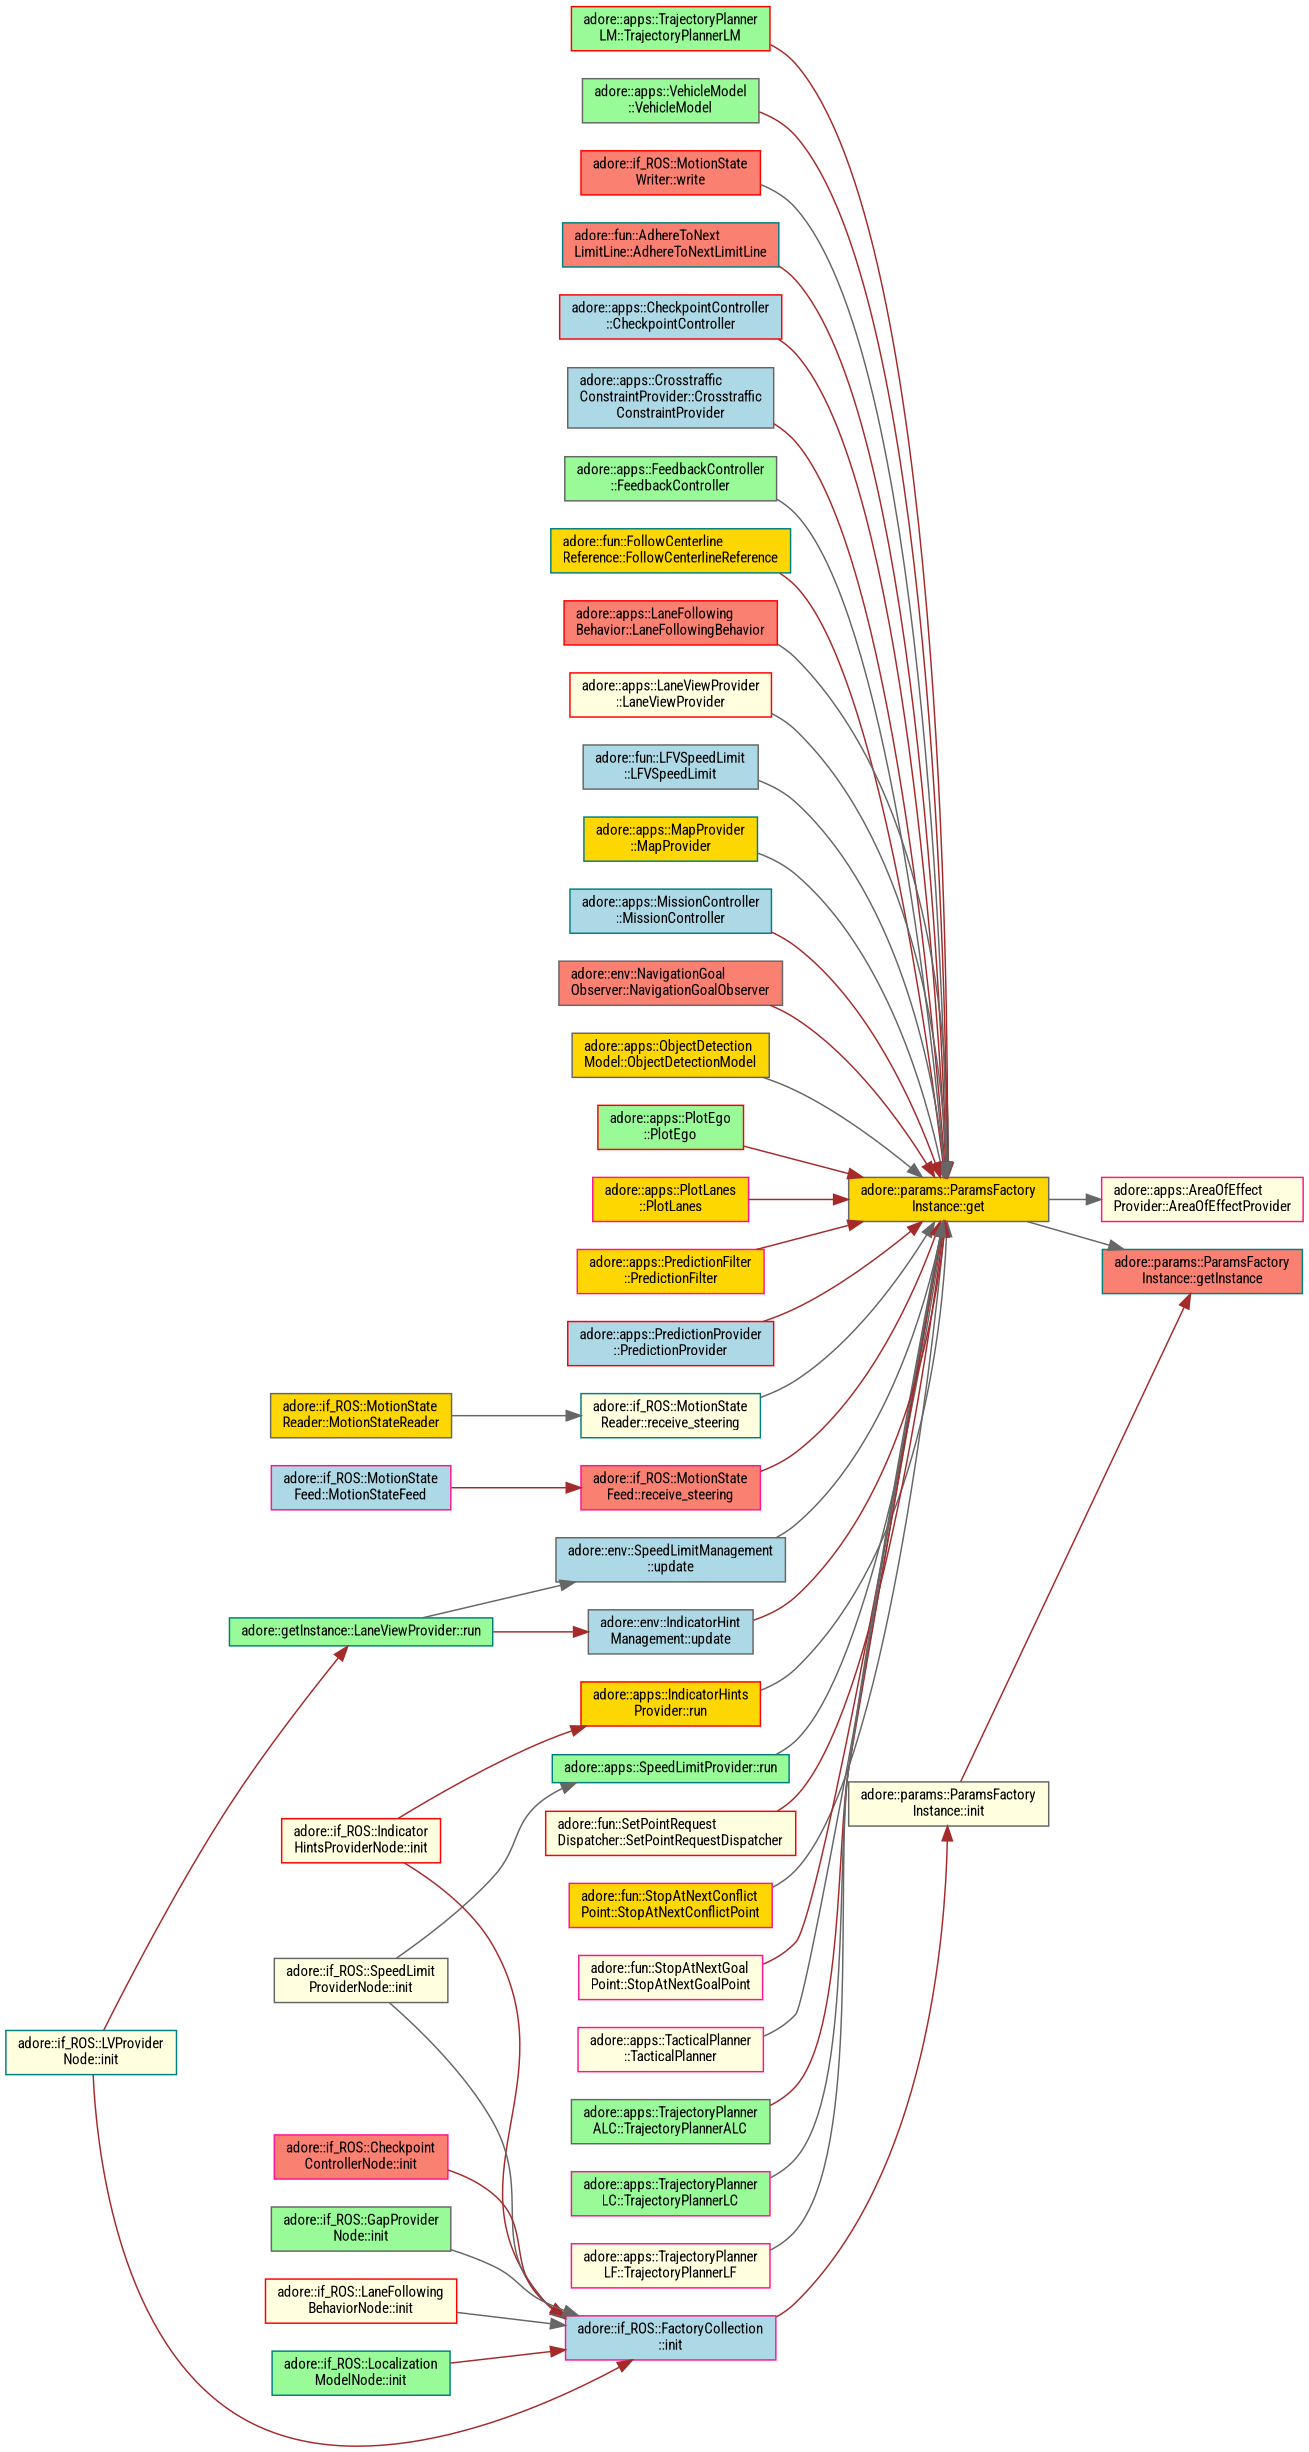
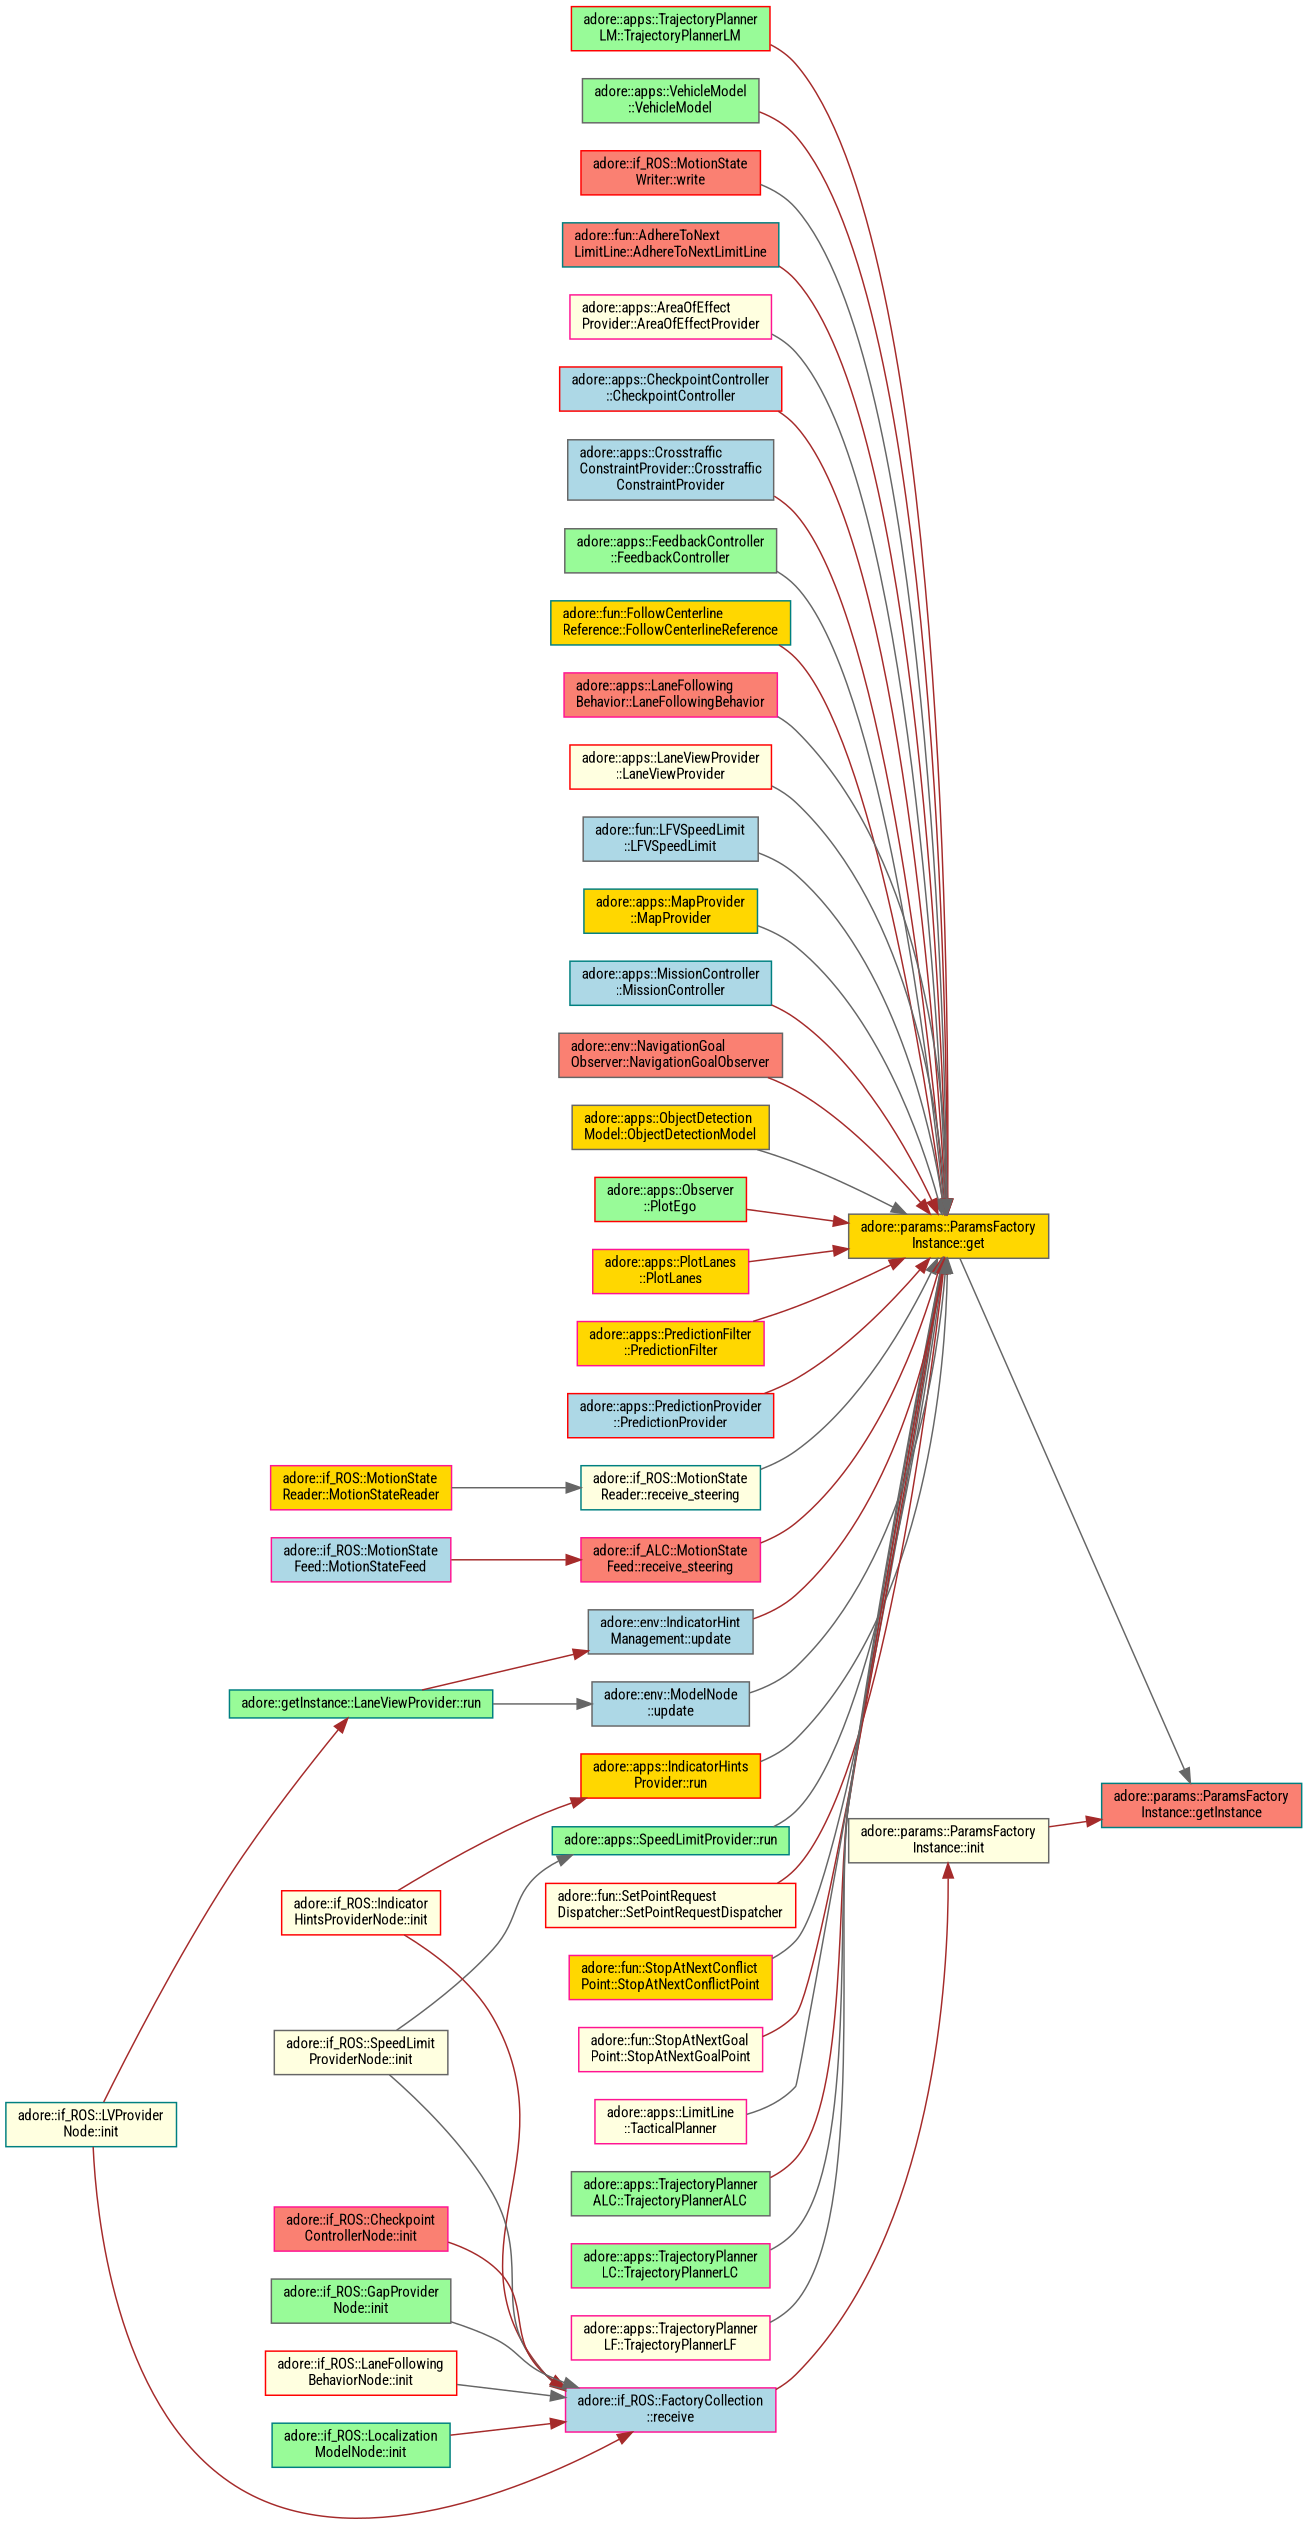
  digraph {
    fontname="Roboto Condensed"
    rankdir=RL
    node [color=gray40 fillcolor=lightyellow fontname="Roboto Condensed" fontsize=10 shape=record style=filled]
    edge [color=brown dir=back fontname="Roboto Condensed" fontsize=10 labelfontname=Helvetica labelfontsize=10 style=solid]
    n1 [color=teal fillcolor=salmon fontcolor=black height=0.2 label="adore::params::ParamsFactory\lInstance::getInstance" width=0.4]
    n2 [fillcolor=gold height=0.2 label="adore::params::ParamsFactory\lInstance::get" width=0.4]
    n3 [height=0.2 label="adore::params::ParamsFactory\lInstance::init" width=0.4]
    n4 [color=teal fillcolor=salmon height=0.2 label="adore::fun::AdhereToNext\lLimitLine::AdhereToNextLimitLine" width=0.4]
    n5 [color=deeppink height=0.2 label="adore::apps::AreaOfEffect\lProvider::AreaOfEffectProvider" width=0.4]
    n6 [color=red fillcolor=lightblue height=0.2 label="adore::apps::CheckpointController\l::CheckpointController" width=0.4]
    n7 [fillcolor=lightblue height=0.2 label="adore::apps::Crosstraffic\lConstraintProvider::Crosstraffic\lConstraintProvider" width=0.4]
    n8 [fillcolor=palegreen height=0.2 label="adore::apps::FeedbackController\l::FeedbackController" width=0.4]
    n9 [color=teal fillcolor=gold height=0.2 label="adore::fun::FollowCenterline\lReference::FollowCenterlineReference" width=0.4]
-   n10 [color=red fillcolor=salmon height=0.2 label="adore::apps::LaneFollowing\lBehavior::LaneFollowingBehavior" width=0.4]
+   n10 [color=deeppink fillcolor=salmon height=0.2 label="adore::apps::LaneFollowing\lBehavior::LaneFollowingBehavior" width=0.4]
    n11 [color=red height=0.2 label="adore::apps::LaneViewProvider\l::LaneViewProvider" width=0.4]
    n12 [fillcolor=lightblue height=0.2 label="adore::fun::LFVSpeedLimit\l::LFVSpeedLimit" width=0.4]
    n13 [color=teal fillcolor=gold height=0.2 label="adore::apps::MapProvider\l::MapProvider" width=0.4]
    n14 [color=teal fillcolor=lightblue height=0.2 label="adore::apps::MissionController\l::MissionController" width=0.4]
    n15 [fillcolor=salmon height=0.2 label="adore::env::NavigationGoal\lObserver::NavigationGoalObserver" width=0.4]
    n16 [fillcolor=gold height=0.2 label="adore::apps::ObjectDetection\lModel::ObjectDetectionModel" width=0.4]
-   n17 [color=red fillcolor=palegreen height=0.2 label="adore::apps::PlotEgo\l::PlotEgo" width=0.4]
+   n17 [color=red fillcolor=palegreen height=0.2 label="adore::apps::Observer\l::PlotEgo" width=0.4]
    n18 [color=deeppink fillcolor=gold height=0.2 label="adore::apps::PlotLanes\l::PlotLanes" width=0.4]
    n19 [color=deeppink fillcolor=gold height=0.2 label="adore::apps::PredictionFilter\l::PredictionFilter" width=0.4]
    n20 [color=red fillcolor=lightblue height=0.2 label="adore::apps::PredictionProvider\l::PredictionProvider" width=0.4]
    n21 [color=teal height=0.2 label="adore::if_ROS::MotionState\lReader::receive_steering" width=0.4]
-   n22 [color=deeppink fillcolor=salmon height=0.2 label="adore::if_ROS::MotionState\lFeed::receive_steering" width=0.4]
+   n22 [color=deeppink fillcolor=salmon height=0.2 label="adore::if_ALC::MotionState\lFeed::receive_steering" width=0.4]
    n23 [color=red fillcolor=gold height=0.2 label="adore::apps::IndicatorHints\lProvider::run" width=0.4]
    n24 [color=teal fillcolor=palegreen height=0.2 label="adore::apps::SpeedLimitProvider::run" width=0.4]
    n25 [color=red height=0.2 label="adore::fun::SetPointRequest\lDispatcher::SetPointRequestDispatcher" width=0.4]
    n26 [color=deeppink fillcolor=gold height=0.2 label="adore::fun::StopAtNextConflict\lPoint::StopAtNextConflictPoint" width=0.4]
    n27 [color=deeppink height=0.2 label="adore::fun::StopAtNextGoal\lPoint::StopAtNextGoalPoint" width=0.4]
-   n28 [color=deeppink height=0.2 label="adore::apps::TacticalPlanner\l::TacticalPlanner" width=0.4]
+   n28 [color=deeppink height=0.2 label="adore::apps::LimitLine\l::TacticalPlanner" width=0.4]
    n29 [fillcolor=palegreen height=0.2 label="adore::apps::TrajectoryPlanner\lALC::TrajectoryPlannerALC" width=0.4]
    n30 [color=deeppink fillcolor=palegreen height=0.2 label="adore::apps::TrajectoryPlanner\lLC::TrajectoryPlannerLC" width=0.4]
    n31 [color=deeppink height=0.2 label="adore::apps::TrajectoryPlanner\lLF::TrajectoryPlannerLF" width=0.4]
    n32 [color=red fillcolor=palegreen height=0.2 label="adore::apps::TrajectoryPlanner\lLM::TrajectoryPlannerLM" width=0.4]
    n33 [fillcolor=lightblue height=0.2 label="adore::env::IndicatorHint\lManagement::update" width=0.4]
-   n34 [fillcolor=lightblue height=0.2 label="adore::env::SpeedLimitManagement\l::update" width=0.4]
+   n34 [fillcolor=lightblue height=0.2 label="adore::env::ModelNode\l::update" width=0.4]
    n35 [fillcolor=palegreen height=0.2 label="adore::apps::VehicleModel\l::VehicleModel" width=0.4]
    n36 [color=red fillcolor=salmon height=0.2 label="adore::if_ROS::MotionState\lWriter::write" width=0.4]
-   n37 [color=deeppink fillcolor=lightblue height=0.2 label="adore::if_ROS::FactoryCollection\l::init" width=0.4]
-   n38 [fillcolor=gold height=0.2 label="adore::if_ROS::MotionState\lReader::MotionStateReader" width=0.4]
+   n37 [color=deeppink fillcolor=lightblue height=0.2 label="adore::if_ROS::FactoryCollection\l::receive" width=0.4]
+   n38 [color=deeppink fillcolor=gold height=0.2 label="adore::if_ROS::MotionState\lReader::MotionStateReader" width=0.4]
    n39 [color=deeppink fillcolor=lightblue height=0.2 label="adore::if_ROS::MotionState\lFeed::MotionStateFeed" width=0.4]
    n40 [color=red height=0.2 label="adore::if_ROS::Indicator\lHintsProviderNode::init" width=0.4]
    n41 [height=0.2 label="adore::if_ROS::SpeedLimit\lProviderNode::init" width=0.4]
    n42 [color=teal fillcolor=palegreen height=0.2 label="adore::getInstance::LaneViewProvider::run" width=0.4]
    n43 [color=teal height=0.2 label="adore::if_ROS::LVProvider\lNode::init" width=0.4]
    n44 [color=deeppink fillcolor=salmon height=0.2 label="adore::if_ROS::Checkpoint\lControllerNode::init" width=0.4]
    n45 [fillcolor=palegreen height=0.2 label="adore::if_ROS::GapProvider\lNode::init" width=0.4]
    n46 [color=red height=0.2 label="adore::if_ROS::LaneFollowing\lBehaviorNode::init" width=0.4]
    n47 [color=teal fillcolor=palegreen height=0.2 label="adore::if_ROS::Localization\lModelNode::init" width=0.4]
    n1 -> n2 [color=gray40]
    n1 -> n3
    n2 -> n4
-   n5 -> n2 [color=gray40]
+   n2 -> n5 [color=gray40]
    n2 -> n6
    n2 -> n7
    n2 -> n8 [color=gray40]
    n2 -> n9
    n2 -> n10 [color=gray40]
    n2 -> n11 [color=gray40]
    n2 -> n12 [color=gray40]
    n2 -> n13 [color=gray40]
    n2 -> n14
    n2 -> n15
    n2 -> n16 [color=gray40]
    n2 -> n17
    n2 -> n18
    n2 -> n19
    n2 -> n20
    n2 -> n21 [color=gray40]
    n2 -> n22
    n2 -> n23 [color=gray40]
    n2 -> n24 [color=gray40]
    n2 -> n25
    n2 -> n26 [color=gray40]
    n2 -> n27
    n2 -> n28 [color=gray40]
    n2 -> n29
    n2 -> n30 [color=gray40]
    n2 -> n31 [color=gray40]
    n2 -> n32
    n2 -> n33
    n2 -> n34 [color=gray40]
    n2 -> n35
    n2 -> n36 [color=gray40]
    n3 -> n37
    n21 -> n38 [color=gray40]
    n22 -> n39
    n23 -> n40
    n24 -> n41 [color=gray40]
    n33 -> n42
    n34 -> n42 [color=gray40]
    n37 -> n40
    n37 -> n41 [color=gray40]
    n37 -> n43
    n37 -> n44
    n37 -> n45 [color=gray40]
    n37 -> n46 [color=gray40]
    n37 -> n47
    n42 -> n43
  }
